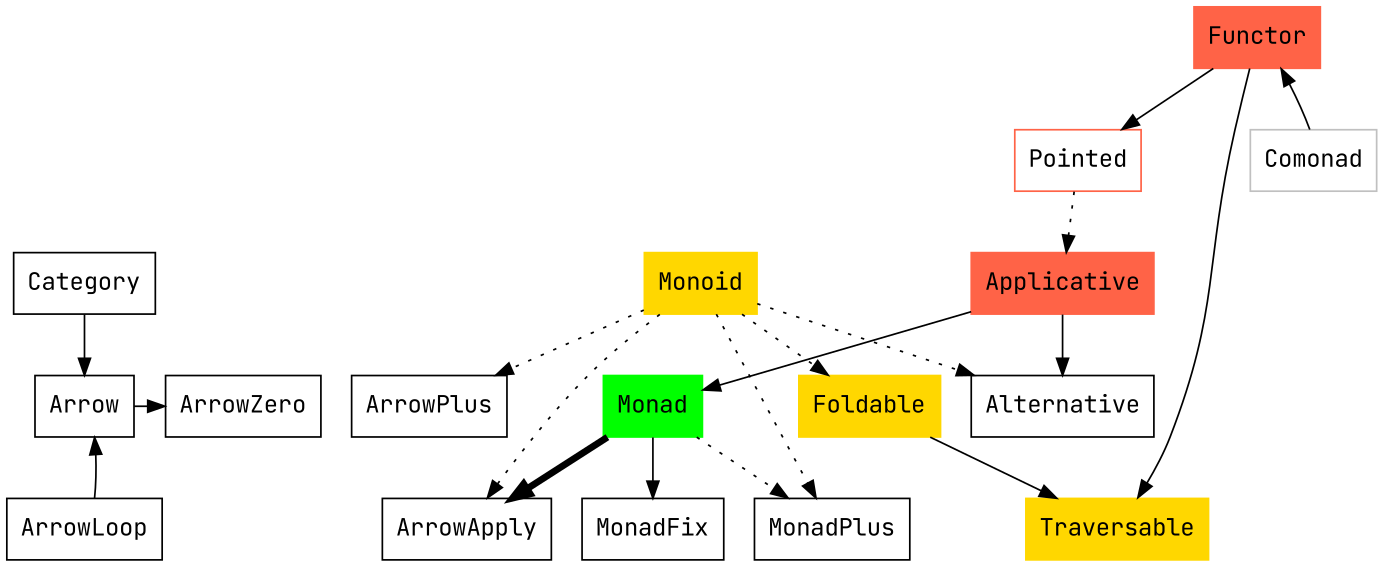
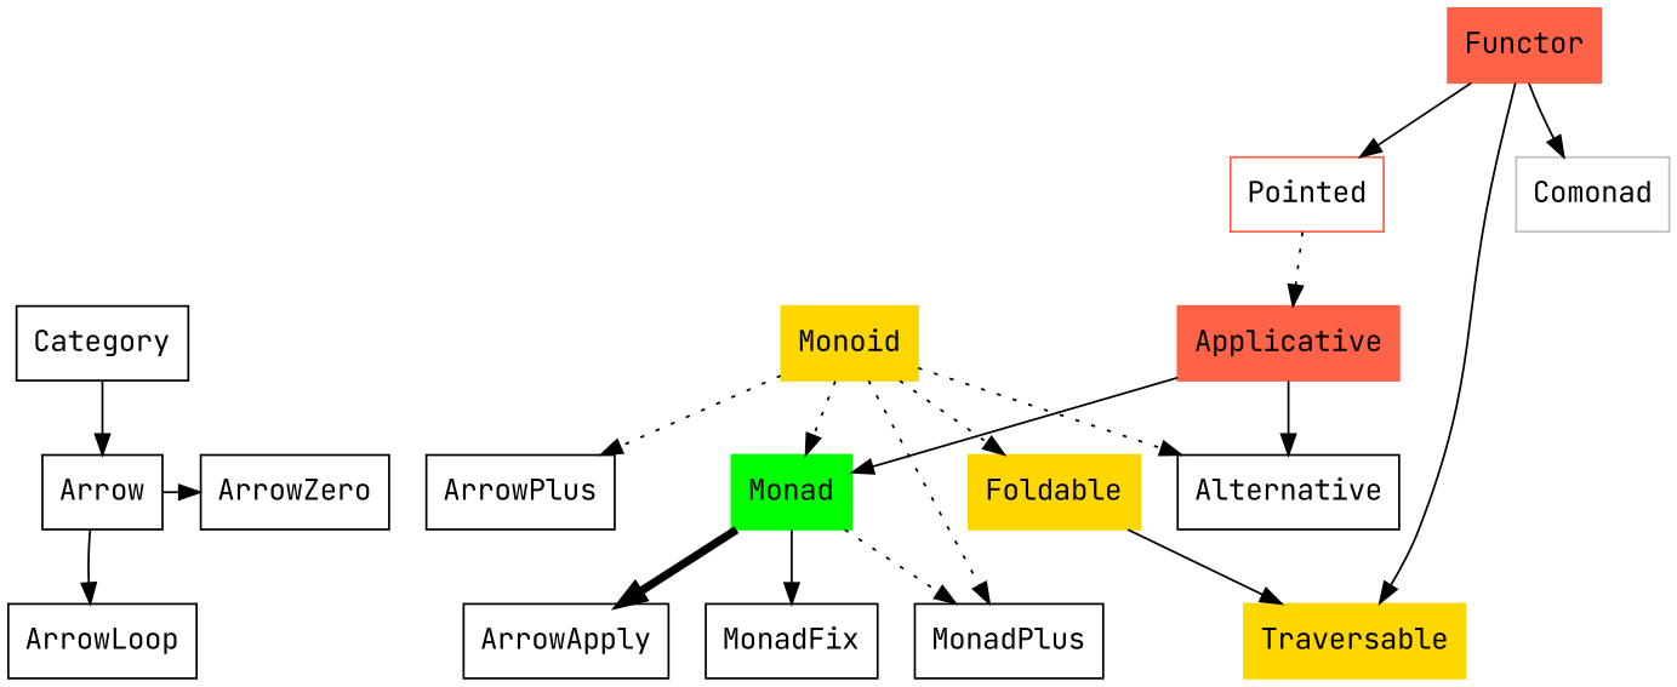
  digraph {
    fontname="JetBrains Mono"
    node [fontname="JetBrains Mono" shape=box]
    edge [fontname="JetBrains Mono"]
    Arrow
    ArrowZero
    ArrowPlus
    ArrowLoop
    Functor [color=tomato style=filled]
    Pointed [color=tomato]
    Traversable [color=gold style=filled]
    Comonad [color=grey]
    Applicative [color=tomato style=filled]
    Monad [color=green style=filled]
    Alternative
    MonadPlus
    MonadFix
    ArrowApply
    Monoid [color=gold style=filled]
    Foldable [color=gold style=filled]
    Category
    subgraph sub_1 {
      rank=same
      Arrow
      ArrowZero
      ArrowPlus
    }
    Arrow -> ArrowZero
-   ArrowLoop -> Arrow
+   Arrow -> ArrowLoop
    Functor -> Pointed
    Functor -> Traversable
-   Comonad -> Functor
+   Functor -> Comonad
    Pointed -> Applicative [style=dotted]
    Applicative -> Monad
    Applicative -> Alternative
    Monad -> MonadPlus [style=dotted]
    Monad -> MonadFix
    Monad -> ArrowApply [arrowtail=normal style="setlinewidth(4)"]
    Monoid -> ArrowPlus [style=dotted]
-   Monoid -> ArrowApply [style=dotted]
+   Monoid -> Monad [style=dotted]
    Monoid -> Alternative [style=dotted]
    Monoid -> MonadPlus [style=dotted]
    Monoid -> Foldable [style=dotted]
    Foldable -> Traversable
    Category -> Arrow
  }
